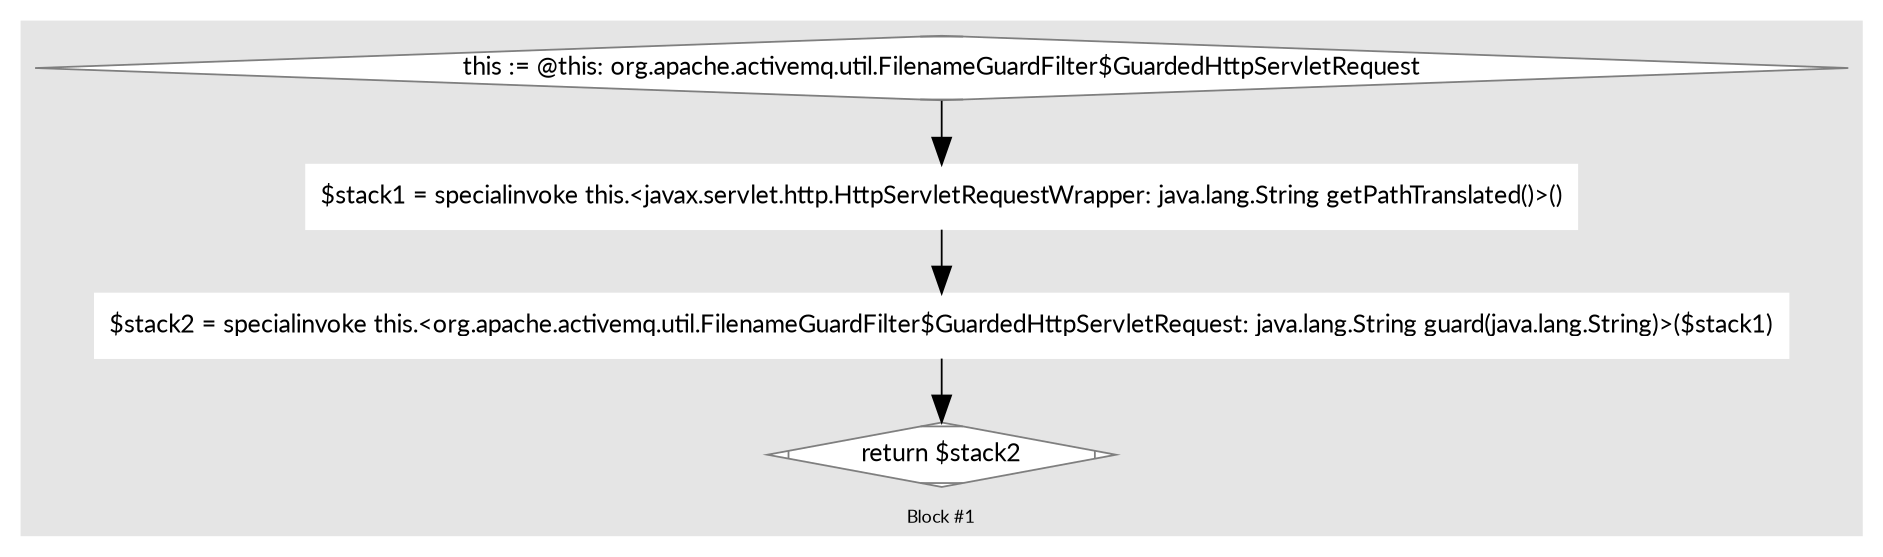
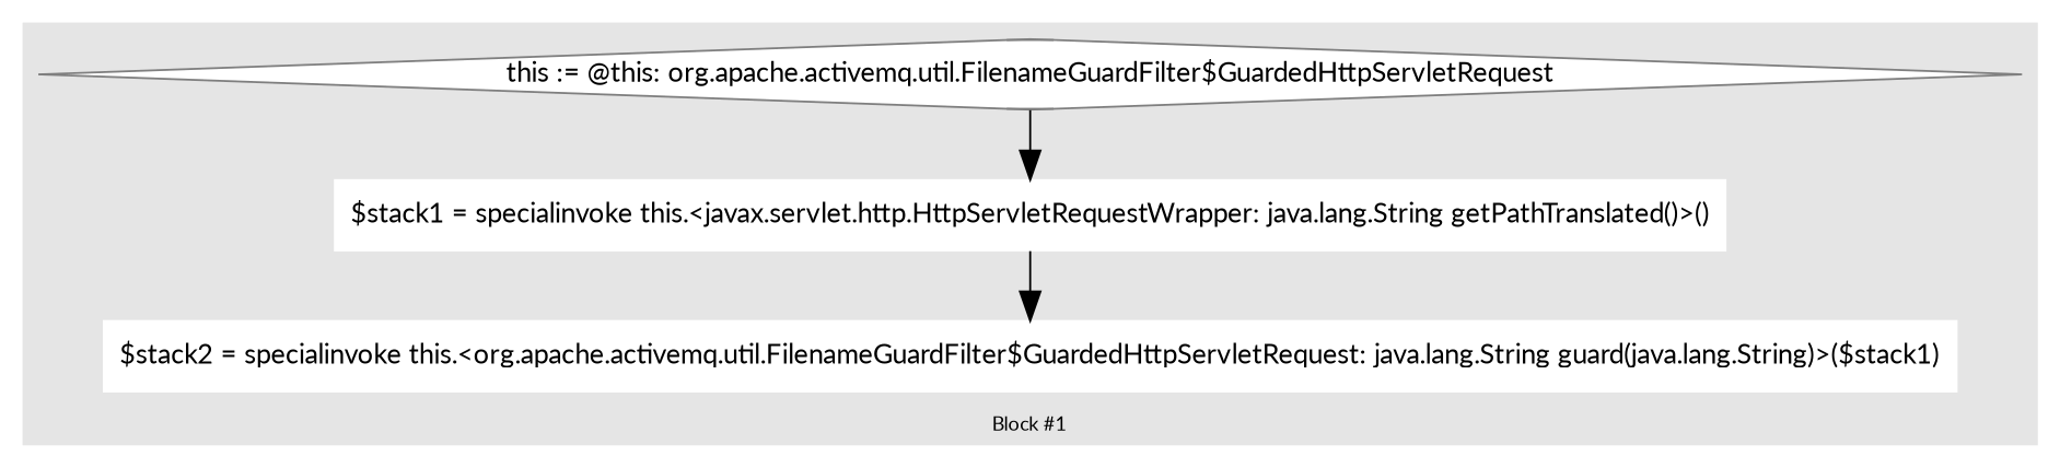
  digraph {
    color=gray90
    compound=true
    fontsize=10
    labelloc=b
    style=filled
    fontname=Lato
    node [color=grey50 shape=Mdiamond style=filled fontname=Lato]
    edge [arrowsize=1.5 fontcolor=grey40 fontsize=10 fontname=Lato]
    n1 [fillcolor=white label="this := @this: org.apache.activemq.util.FilenameGuardFilter$GuardedHttpServletRequest"]
    n2 [color=white label="$stack1 = specialinvoke this.&lt;javax.servlet.http.HttpServletRequestWrapper: java.lang.String getPathTranslated()&gt;()" shape=box]
    n3 [color=white label="$stack2 = specialinvoke this.&lt;org.apache.activemq.util.FilenameGuardFilter$GuardedHttpServletRequest: java.lang.String guard(java.lang.String)&gt;($stack1)" shape=box]
-   n4 [fillcolor=white label="return $stack2"]
    subgraph cluster_1 {
      label="Block #1"
      n1
      n2
      n3
-     n4
    }
    n1 -> n2
    n2 -> n3
-   n3 -> n4
  }
